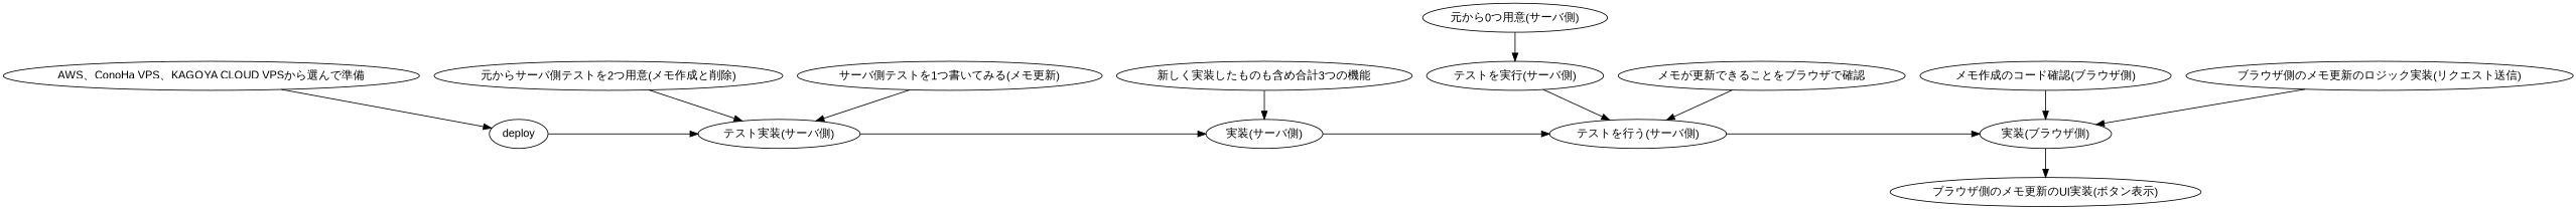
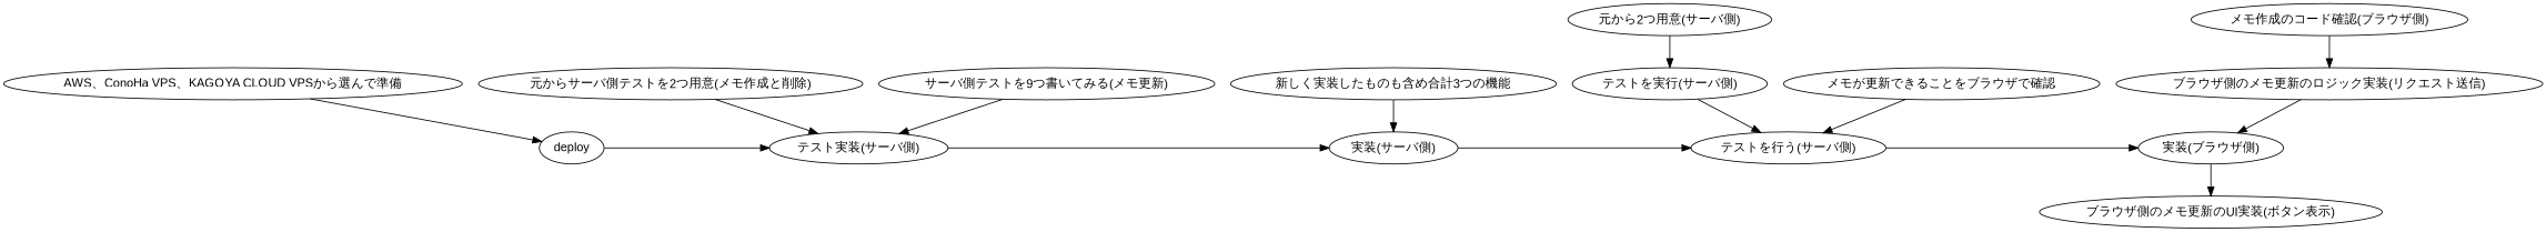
  digraph {
    fontname="Liberation Sans"
    rankdir=TB
    title="developer_002_プログラミング学習者"
    node [fontname="Liberation Sans"]
    edge [fontname="Liberation Sans"]
    deploy
    n2 [label="テスト実装(サーバ側)"]
    n3 [label="実装(サーバ側)"]
    n4 [label="テストを行う(サーバ側)"]
    n5 [label="実装(ブラウザ側)"]
    n6 [label="ブラウザ側のメモ更新のUI実装(ボタン表示)"]
    n7 [label="AWS、ConoHa VPS、KAGOYA CLOUD VPSから選んで準備"]
    n8 [label="元からサーバ側テストを2つ用意(メモ作成と削除)"]
-   n9 [label="サーバ側テストを1つ書いてみる(メモ更新)"]
-   n10 [label="元から0つ用意(サーバ側)"]
+   n9 [label="サーバ側テストを9つ書いてみる(メモ更新)"]
+   n10 [label="元から2つ用意(サーバ側)"]
    n11 [label="テストを実行(サーバ側)"]
    n12 [label="新しく実装したものも含め合計3つの機能"]
    n13 [label="メモが更新できることをブラウザで確認"]
    n14 [label="メモ作成のコード確認(ブラウザ側)"]
    n15 [label="ブラウザ側のメモ更新のロジック実装(リクエスト送信)"]
    subgraph sub_1 {
      rank=same
      deploy
      n2
      n3
      n4
      n5
    }
    deploy -> n2
    n2 -> n3
    n3 -> n4
    n4 -> n5
    n5 -> n6
    n7 -> deploy
    n8 -> n2
    n9 -> n2
    n10 -> n11
    n11 -> n4
    n12 -> n3
    n13 -> n4
-   n14 -> n5
+   n14 -> n15
    n15 -> n5
  }
